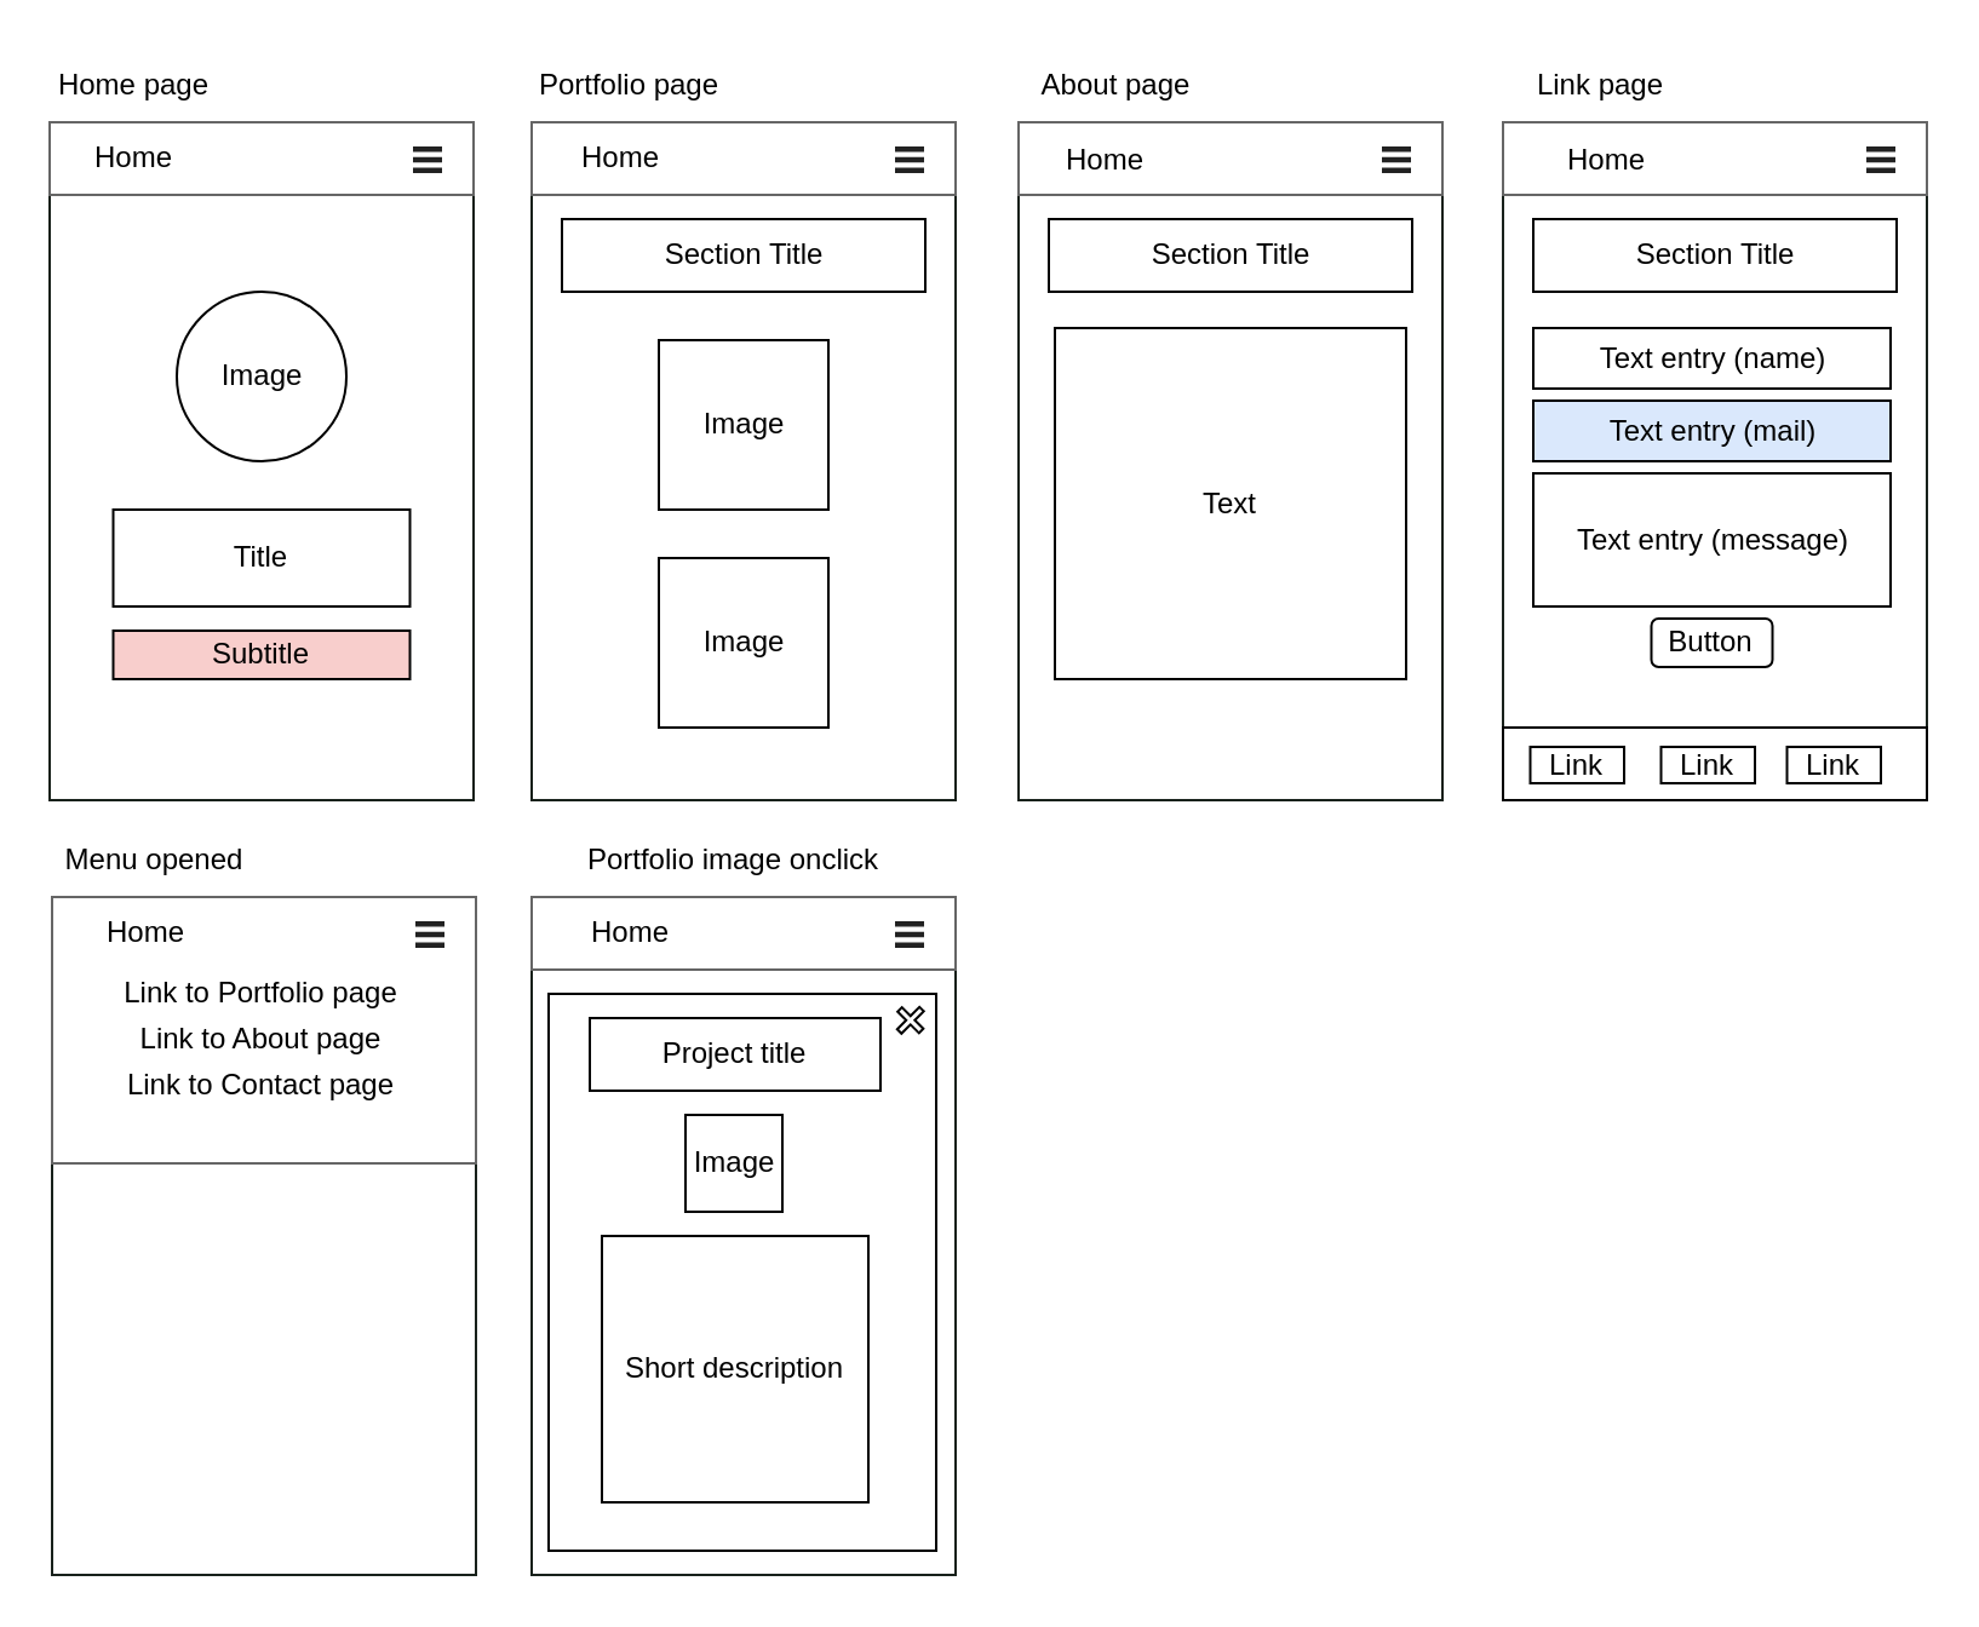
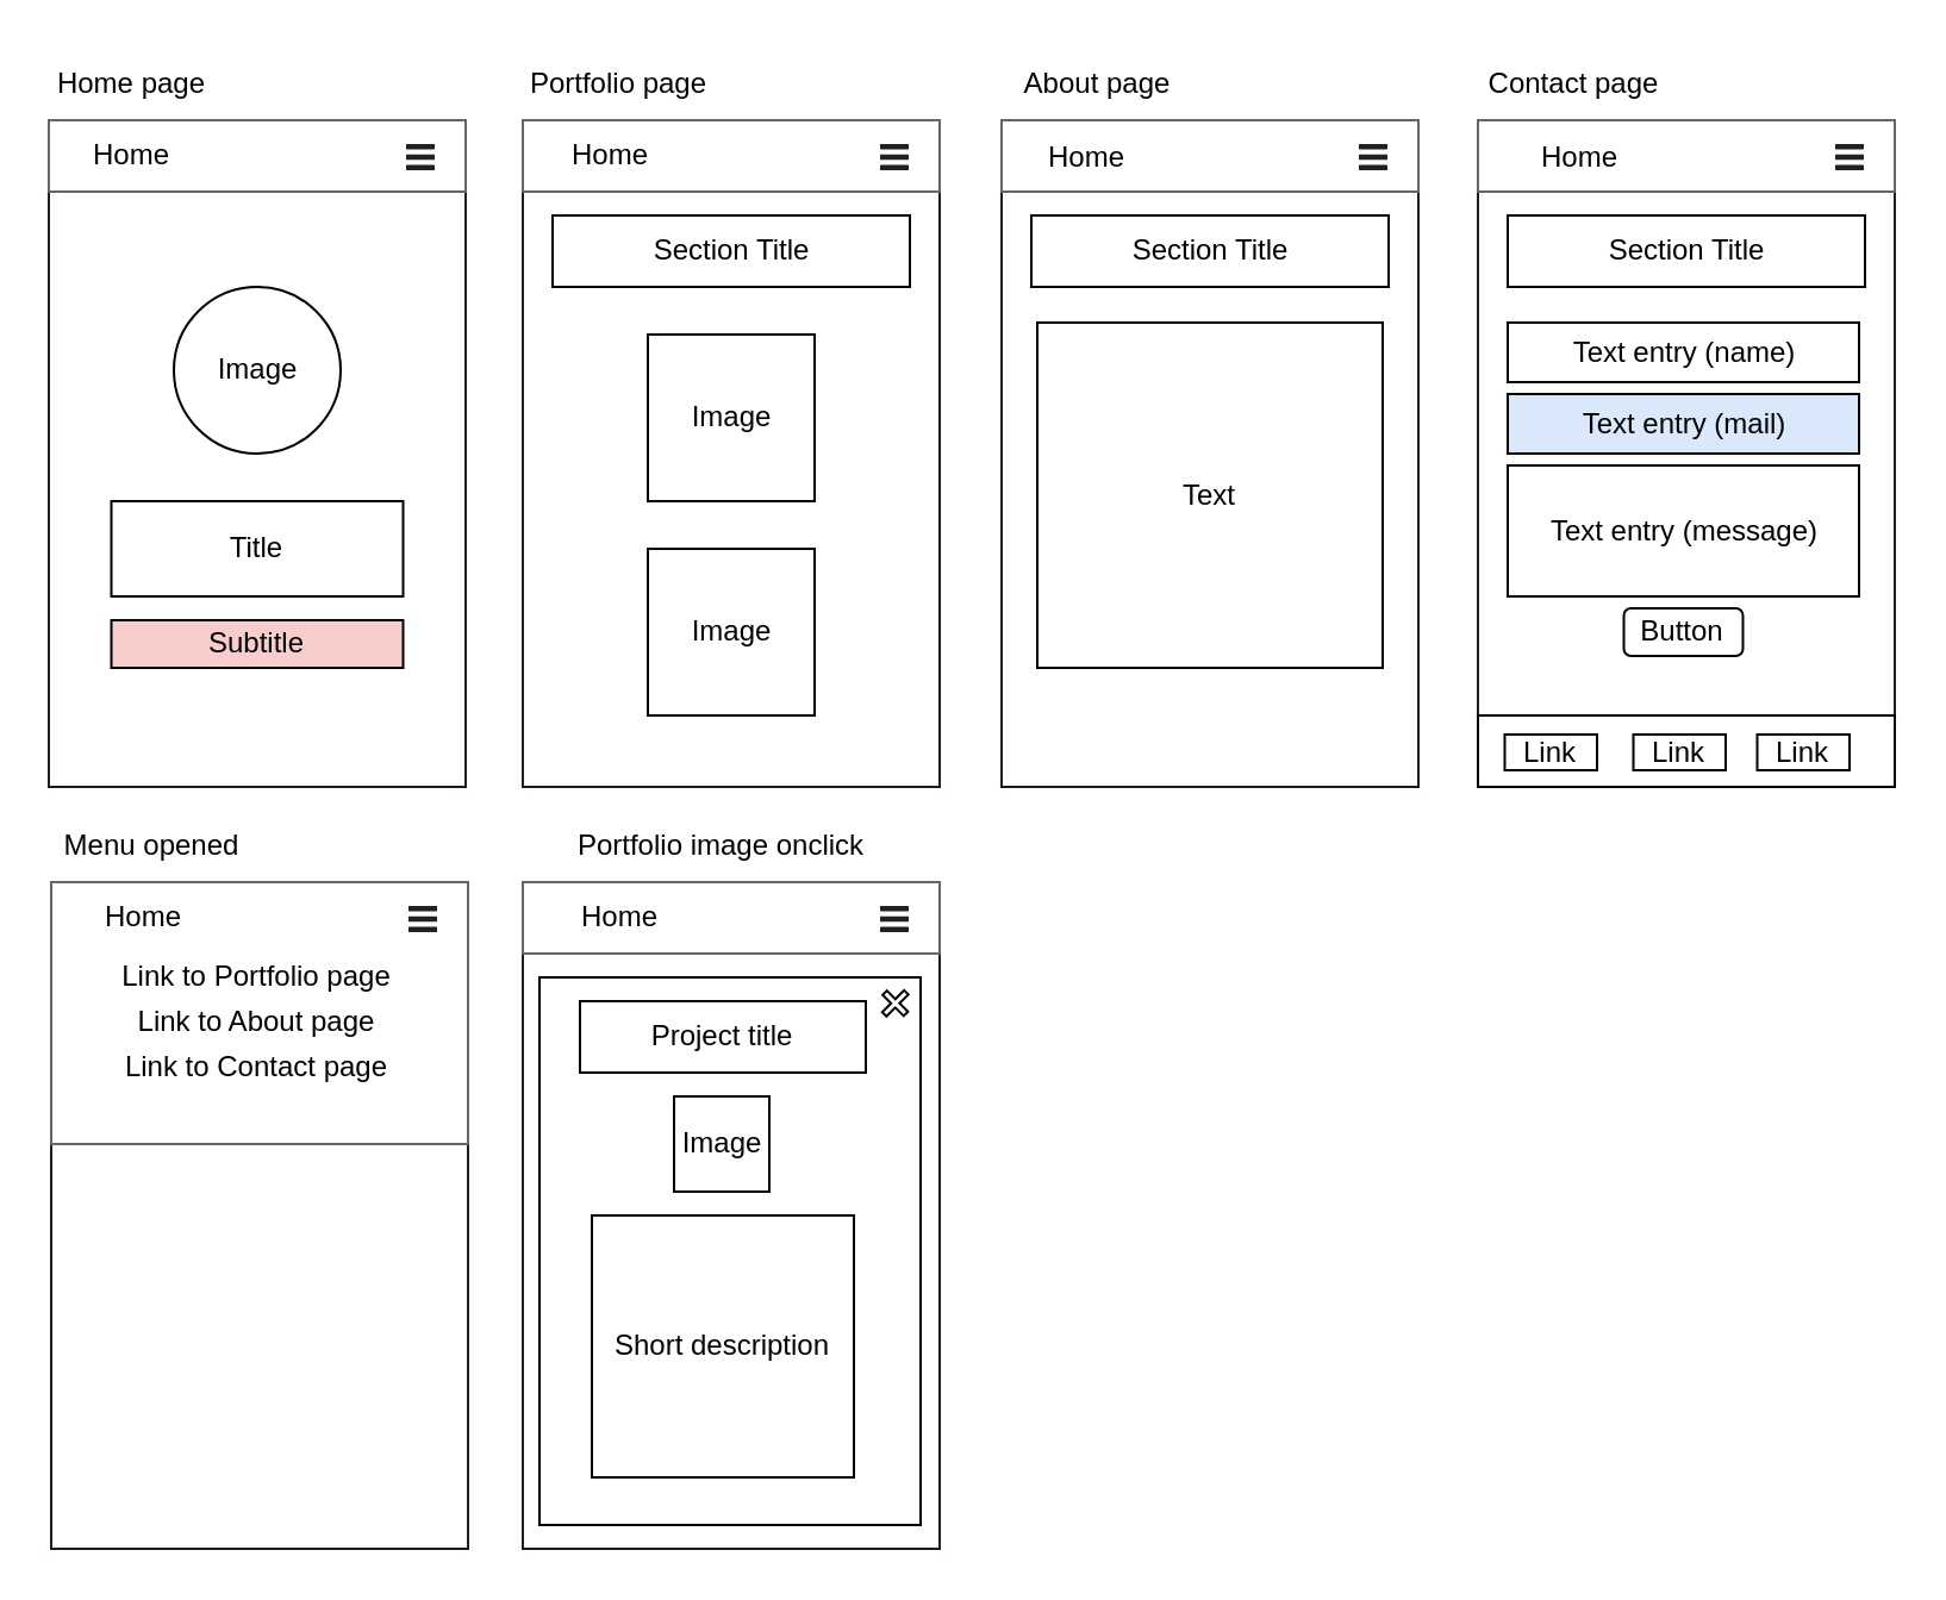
  <mxCell id="0" />
  <mxCell id="1" parent="0" />
  <mxCell id="2" value="" style="verticalLabelPosition=bottom;verticalAlign=top;html=1;shadow=0;dashed=0;strokeWidth=1;shape=mxgraph.ios.iBgFlat;strokeColor=#18211b;" parent="1" vertex="1"><mxGeometry x="20" y="50" width="175" height="280" as="geometry" /></mxCell>
  <mxCell id="3" value="" style="strokeWidth=1;shadow=0;dashed=0;align=center;html=1;shape=mxgraph.mockup.text.textBox;fontColor=#666666;align=left;fontSize=17;spacingLeft=4;spacingTop=-3;strokeColor=#666666;mainText=" parent="1" vertex="1"><mxGeometry x="20" y="50" width="175" height="30" as="geometry" /></mxCell>
  <mxCell id="4" value="" style="html=1;verticalLabelPosition=bottom;labelBackgroundColor=#ffffff;verticalAlign=top;shadow=0;dashed=0;strokeWidth=2;shape=mxgraph.ios7.misc.options;fillColor=#222222;sketch=0;" parent="1" vertex="1"><mxGeometry x="170" y="60" width="12" height="11" as="geometry" /></mxCell>
  <mxCell id="5" value="Image" style="ellipse;whiteSpace=wrap;html=1;aspect=fixed;" parent="1" vertex="1"><mxGeometry x="72.5" y="120" width="70" height="70" as="geometry" /></mxCell>
  <mxCell id="6" value="Title" style="rounded=0;whiteSpace=wrap;html=1;" parent="1" vertex="1"><mxGeometry x="46.25" y="210" width="122.5" height="40" as="geometry" /></mxCell>
  <mxCell id="7" value="Home page" style="text;html=1;strokeColor=none;fillColor=none;align=center;verticalAlign=middle;whiteSpace=wrap;rounded=0;" parent="1" vertex="1"><mxGeometry x="20" y="20" width="70" height="30" as="geometry" /></mxCell>
  <mxCell id="8" value="" style="verticalLabelPosition=bottom;verticalAlign=top;html=1;shadow=0;dashed=0;strokeWidth=1;shape=mxgraph.ios.iBgFlat;strokeColor=#18211b;" parent="1" vertex="1"><mxGeometry x="219" y="50" width="175" height="280" as="geometry" /></mxCell>
  <mxCell id="9" value="" style="strokeWidth=1;shadow=0;dashed=0;align=center;html=1;shape=mxgraph.mockup.text.textBox;fontColor=#666666;align=left;fontSize=17;spacingLeft=4;spacingTop=-3;strokeColor=#666666;mainText=" parent="1" vertex="1"><mxGeometry x="219" y="50" width="175" height="30" as="geometry" /></mxCell>
  <mxCell id="10" value="" style="html=1;verticalLabelPosition=bottom;labelBackgroundColor=#ffffff;verticalAlign=top;shadow=0;dashed=0;strokeWidth=2;shape=mxgraph.ios7.misc.options;fillColor=#222222;sketch=0;" parent="1" vertex="1"><mxGeometry x="369" y="60" width="12" height="11" as="geometry" /></mxCell>
  <mxCell id="11" value="Portfolio page" style="text;html=1;strokeColor=none;fillColor=none;align=center;verticalAlign=middle;whiteSpace=wrap;rounded=0;" parent="1" vertex="1"><mxGeometry x="219" y="20" width="81" height="30" as="geometry" /></mxCell>
  <mxCell id="12" value="Image" style="whiteSpace=wrap;html=1;aspect=fixed;" parent="1" vertex="1"><mxGeometry x="271.5" y="140" width="70" height="70" as="geometry" /></mxCell>
  <mxCell id="13" value="Image" style="whiteSpace=wrap;html=1;aspect=fixed;" parent="1" vertex="1"><mxGeometry x="271.5" y="230" width="70" height="70" as="geometry" /></mxCell>
  <mxCell id="14" value="Subtitle" style="rounded=0;whiteSpace=wrap;html=1;fillColor=#f8cecc;" parent="1" vertex="1"><mxGeometry x="46.25" y="260" width="122.5" height="20" as="geometry" /></mxCell>
  <mxCell id="15" value="Section Title" style="rounded=0;whiteSpace=wrap;html=1;" parent="1" vertex="1"><mxGeometry x="231.5" y="90" width="150" height="30" as="geometry" /></mxCell>
  <mxCell id="16" value="" style="verticalLabelPosition=bottom;verticalAlign=top;html=1;shadow=0;dashed=0;strokeWidth=1;shape=mxgraph.ios.iBgFlat;strokeColor=#18211b;" parent="1" vertex="1"><mxGeometry x="420" y="50" width="175" height="280" as="geometry" /></mxCell>
  <mxCell id="17" value="" style="strokeWidth=1;shadow=0;dashed=0;align=center;html=1;shape=mxgraph.mockup.text.textBox;fontColor=#666666;align=left;fontSize=17;spacingLeft=4;spacingTop=-3;strokeColor=#666666;mainText=" parent="1" vertex="1"><mxGeometry x="420" y="50" width="175" height="30" as="geometry" /></mxCell>
  <mxCell id="18" value="" style="html=1;verticalLabelPosition=bottom;labelBackgroundColor=#ffffff;verticalAlign=top;shadow=0;dashed=0;strokeWidth=2;shape=mxgraph.ios7.misc.options;fillColor=#222222;sketch=0;" parent="1" vertex="1"><mxGeometry x="570" y="60" width="12" height="11" as="geometry" /></mxCell>
  <mxCell id="19" value="About page" style="text;html=1;strokeColor=none;fillColor=none;align=center;verticalAlign=middle;whiteSpace=wrap;rounded=0;" parent="1" vertex="1"><mxGeometry x="420" y="20" width="81" height="30" as="geometry" /></mxCell>
  <mxCell id="20" value="Text" style="whiteSpace=wrap;html=1;aspect=fixed;" parent="1" vertex="1"><mxGeometry x="435" y="135" width="145" height="145" as="geometry" /></mxCell>
  <mxCell id="21" value="Section Title" style="rounded=0;whiteSpace=wrap;html=1;" parent="1" vertex="1"><mxGeometry x="432.5" y="90" width="150" height="30" as="geometry" /></mxCell>
  <mxCell id="22" value="" style="verticalLabelPosition=bottom;verticalAlign=top;html=1;shadow=0;dashed=0;strokeWidth=1;shape=mxgraph.ios.iBgFlat;strokeColor=#18211b;" parent="1" vertex="1"><mxGeometry x="620" y="50" width="175" height="280" as="geometry" /></mxCell>
  <mxCell id="23" value="" style="strokeWidth=1;shadow=0;dashed=0;align=center;html=1;shape=mxgraph.mockup.text.textBox;fontColor=#666666;align=left;fontSize=17;spacingLeft=4;spacingTop=-3;strokeColor=#666666;mainText=" parent="1" vertex="1"><mxGeometry x="620" y="50" width="175" height="30" as="geometry" /></mxCell>
  <mxCell id="24" value="" style="html=1;verticalLabelPosition=bottom;labelBackgroundColor=#ffffff;verticalAlign=top;shadow=0;dashed=0;strokeWidth=2;shape=mxgraph.ios7.misc.options;fillColor=#222222;sketch=0;" parent="1" vertex="1"><mxGeometry x="770" y="60" width="12" height="11" as="geometry" /></mxCell>
- <mxCell id="25" value="Link page" style="text;html=1;strokeColor=none;fillColor=none;align=center;verticalAlign=middle;whiteSpace=wrap;rounded=0;" parent="1" vertex="1"><mxGeometry x="620" y="20" width="81" height="30" as="geometry" /></mxCell>
+ <mxCell id="25" value="Contact page" style="text;html=1;strokeColor=none;fillColor=none;align=center;verticalAlign=middle;whiteSpace=wrap;rounded=0;" parent="1" vertex="1"><mxGeometry x="620" y="20" width="81" height="30" as="geometry" /></mxCell>
  <mxCell id="26" value="Section Title" style="rounded=0;whiteSpace=wrap;html=1;" parent="1" vertex="1"><mxGeometry x="632.5" y="90" width="150" height="30" as="geometry" /></mxCell>
  <mxCell id="27" value="Text entry (name)" style="rounded=0;whiteSpace=wrap;html=1;" parent="1" vertex="1"><mxGeometry x="632.5" y="135" width="147.5" height="25" as="geometry" /></mxCell>
  <mxCell id="28" value="Text entry (mail)" style="rounded=0;whiteSpace=wrap;html=1;fillColor=#dae8fc;" parent="1" vertex="1"><mxGeometry x="632.5" y="165" width="147.5" height="25" as="geometry" /></mxCell>
  <mxCell id="29" value="Text entry (message)" style="rounded=0;whiteSpace=wrap;html=1;" parent="1" vertex="1"><mxGeometry x="632.5" y="195" width="147.5" height="55" as="geometry" /></mxCell>
  <mxCell id="30" value="Button" style="rounded=1;whiteSpace=wrap;html=1;" parent="1" vertex="1"><mxGeometry x="681.25" y="255" width="50" height="20" as="geometry" /></mxCell>
  <mxCell id="31" value="" style="rounded=0;whiteSpace=wrap;html=1;" parent="1" vertex="1"><mxGeometry x="620" y="300" width="175" height="30" as="geometry" /></mxCell>
  <mxCell id="32" value="Link" style="rounded=0;whiteSpace=wrap;html=1;" parent="1" vertex="1"><mxGeometry x="631.25" y="308" width="38.75" height="15" as="geometry" /></mxCell>
  <mxCell id="33" value="Link" style="rounded=0;whiteSpace=wrap;html=1;" parent="1" vertex="1"><mxGeometry x="685.25" y="308" width="38.75" height="15" as="geometry" /></mxCell>
  <mxCell id="34" value="Link" style="rounded=0;whiteSpace=wrap;html=1;" parent="1" vertex="1"><mxGeometry x="737.25" y="308" width="38.75" height="15" as="geometry" /></mxCell>
  <mxCell id="35" value="" style="verticalLabelPosition=bottom;verticalAlign=top;html=1;shadow=0;dashed=0;strokeWidth=1;shape=mxgraph.ios.iBgFlat;strokeColor=#18211b;" parent="1" vertex="1"><mxGeometry x="21" y="370" width="175" height="280" as="geometry" /></mxCell>
  <mxCell id="36" value="" style="strokeWidth=1;shadow=0;dashed=0;align=center;html=1;shape=mxgraph.mockup.text.textBox;fontColor=#666666;align=left;fontSize=17;spacingLeft=4;spacingTop=-3;strokeColor=#666666;mainText=" parent="1" vertex="1"><mxGeometry x="21" y="370" width="175" height="110" as="geometry" /></mxCell>
  <mxCell id="37" value="" style="html=1;verticalLabelPosition=bottom;labelBackgroundColor=#ffffff;verticalAlign=top;shadow=0;dashed=1;strokeWidth=14;shape=mxgraph.ios7.misc.options;fillColor=#222222;sketch=0;" parent="1" vertex="1"><mxGeometry x="171" y="380" width="12" height="11" as="geometry" /></mxCell>
  <mxCell id="38" value="Menu opened" style="text;html=1;strokeColor=none;fillColor=none;align=center;verticalAlign=middle;whiteSpace=wrap;rounded=0;" parent="1" vertex="1"><mxGeometry x="21" y="340" width="85" height="30" as="geometry" /></mxCell>
  <mxCell id="39" value="" style="verticalLabelPosition=bottom;verticalAlign=top;html=1;shadow=0;dashed=0;strokeWidth=1;shape=mxgraph.ios.iBgFlat;strokeColor=#18211b;" parent="1" vertex="1"><mxGeometry x="219" y="370" width="175" height="280" as="geometry" /></mxCell>
  <mxCell id="40" value="" style="strokeWidth=1;shadow=0;dashed=0;align=center;html=1;shape=mxgraph.mockup.text.textBox;fontColor=#666666;align=left;fontSize=17;spacingLeft=4;spacingTop=-3;strokeColor=#666666;mainText=" parent="1" vertex="1"><mxGeometry x="219" y="370" width="175" height="30" as="geometry" /></mxCell>
  <mxCell id="41" value="" style="html=1;verticalLabelPosition=bottom;labelBackgroundColor=#ffffff;verticalAlign=top;shadow=0;dashed=1;strokeWidth=14;shape=mxgraph.ios7.misc.options;fillColor=#222222;sketch=0;" parent="1" vertex="1"><mxGeometry x="369" y="380" width="12" height="11" as="geometry" /></mxCell>
  <mxCell id="42" value="Portfolio image onclick" style="text;html=1;strokeColor=none;fillColor=none;align=center;verticalAlign=middle;whiteSpace=wrap;rounded=0;" parent="1" vertex="1"><mxGeometry x="219" y="340" width="167" height="30" as="geometry" /></mxCell>
  <mxCell id="43" value="" style="rounded=0;whiteSpace=wrap;html=1;dashed=1;strokeWidth=2;strokeColor=none;" parent="1" vertex="1"><mxGeometry x="246" y="420" width="120" height="60" as="geometry" /></mxCell>
  <mxCell id="44" value="" style="rounded=0;whiteSpace=wrap;html=1;strokeWidth=1;" parent="1" vertex="1"><mxGeometry x="226" y="410" width="160" height="230" as="geometry" /></mxCell>
  <mxCell id="45" value="Project title" style="rounded=0;whiteSpace=wrap;html=1;strokeWidth=1;" parent="1" vertex="1"><mxGeometry x="243" y="420" width="120" height="30" as="geometry" /></mxCell>
  <mxCell id="46" value="Image" style="whiteSpace=wrap;html=1;aspect=fixed;strokeWidth=1;" parent="1" vertex="1"><mxGeometry x="282.5" y="460" width="40" height="40" as="geometry" /></mxCell>
  <mxCell id="47" value="Short description" style="whiteSpace=wrap;html=1;aspect=fixed;strokeWidth=1;" parent="1" vertex="1"><mxGeometry x="248" y="510" width="110" height="110" as="geometry" /></mxCell>
  <mxCell id="48" value="Link to Portfolio page" style="text;html=1;strokeColor=none;fillColor=none;align=center;verticalAlign=middle;whiteSpace=wrap;rounded=0;" parent="1" vertex="1"><mxGeometry x="46.25" y="400" width="122.5" height="19" as="geometry" /></mxCell>
  <mxCell id="49" value="Link to About page" style="text;html=1;strokeColor=none;fillColor=none;align=center;verticalAlign=middle;whiteSpace=wrap;rounded=0;" parent="1" vertex="1"><mxGeometry x="46.25" y="419" width="122.5" height="19" as="geometry" /></mxCell>
  <mxCell id="50" value="Link to Contact page" style="text;html=1;strokeColor=none;fillColor=none;align=center;verticalAlign=middle;whiteSpace=wrap;rounded=0;" parent="1" vertex="1"><mxGeometry x="46.25" y="438" width="122.5" height="19" as="geometry" /></mxCell>
  <mxCell id="51" value="Home" style="text;html=1;strokeColor=none;fillColor=none;align=center;verticalAlign=middle;whiteSpace=wrap;rounded=0;" parent="1" vertex="1"><mxGeometry x="25" y="55" width="60" height="20" as="geometry" /></mxCell>
  <mxCell id="52" value="Home" style="text;html=1;strokeColor=none;fillColor=none;align=center;verticalAlign=middle;whiteSpace=wrap;rounded=0;" parent="1" vertex="1"><mxGeometry x="226" y="55" width="60" height="20" as="geometry" /></mxCell>
  <mxCell id="53" value="Home" style="text;html=1;strokeColor=none;fillColor=none;align=center;verticalAlign=middle;whiteSpace=wrap;rounded=0;" parent="1" vertex="1"><mxGeometry x="426" y="55.5" width="60" height="20" as="geometry" /></mxCell>
  <mxCell id="54" value="Home" style="text;html=1;strokeColor=none;fillColor=none;align=center;verticalAlign=middle;whiteSpace=wrap;rounded=0;" parent="1" vertex="1"><mxGeometry x="632.5" y="55.5" width="60" height="20" as="geometry" /></mxCell>
  <mxCell id="55" value="Home" style="text;html=1;strokeColor=none;fillColor=none;align=center;verticalAlign=middle;whiteSpace=wrap;rounded=0;" parent="1" vertex="1"><mxGeometry x="30" y="375" width="60" height="20" as="geometry" /></mxCell>
  <mxCell id="56" value="Home" style="text;html=1;strokeColor=none;fillColor=none;align=center;verticalAlign=middle;whiteSpace=wrap;rounded=0;" parent="1" vertex="1"><mxGeometry x="229.5" y="375" width="60" height="20" as="geometry" /></mxCell>
  <mxCell id="57" value="" style="shape=cross;whiteSpace=wrap;html=1;rotation=-45;" vertex="1" parent="1"><mxGeometry x="368.88" y="414.63" width="13" height="12.5" as="geometry" /></mxCell>
